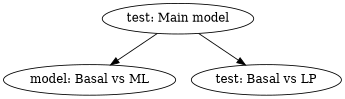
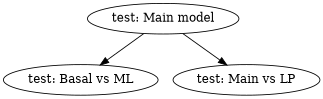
  digraph {
    n1 [label="test: Main model"]
-   "test: Basal vs ML" [label="model: Basal vs ML"]
-   "test: Basal vs LP"
+   "test: Basal vs ML"
+   "test: Basal vs LP" [label="test: Main vs LP"]
    n1 -> "test: Basal vs ML"
    n1 -> "test: Basal vs LP"
  }
